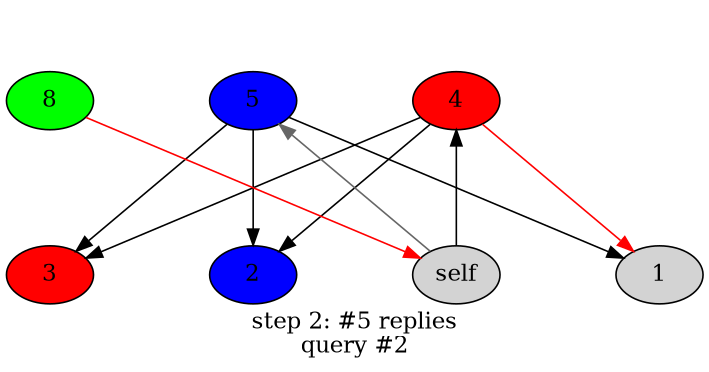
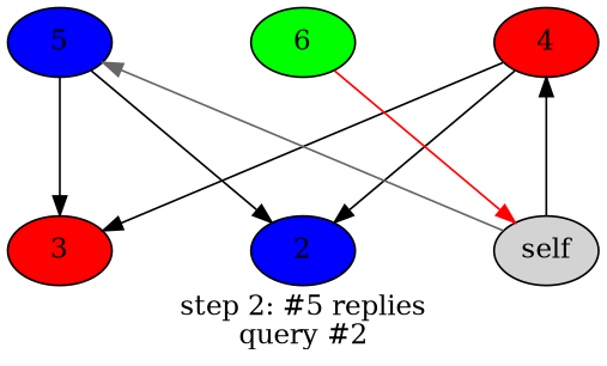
  digraph {
    label="step 2: #5 replies\nquery #2"
    nodesep=1
    rankdir=TB
    ranksep=1
    node [style=filled]
    edge [color=black]
    4 [fillcolor=red]
    5 [fillcolor=blue]
-   6 [fillcolor=green label=8]
+   6 [fillcolor=green]
    3 [fillcolor=red]
    2 [fillcolor=blue]
-   1
    self
    subgraph sub_1 {
      rank=same
      4
      5
      6
    }
    4 -> 3
    4 -> 2
-   4 -> 1 [color=red]
    5 -> 3
    5 -> 2
-   5 -> 1
    6 -> 4 [color=gray style=invis]
    6 -> 3 [color=gray style=invis]
    6 -> 2 [color=gray style=invis]
    6 -> self [color=red]
    self -> 4
    self -> 5 [color=gray40]
  }
